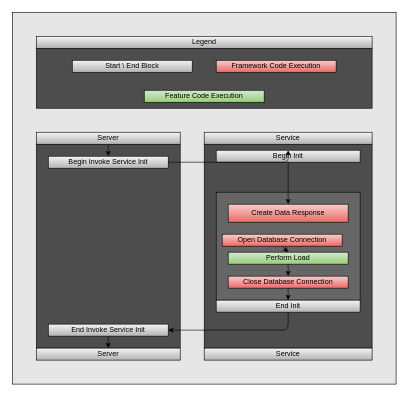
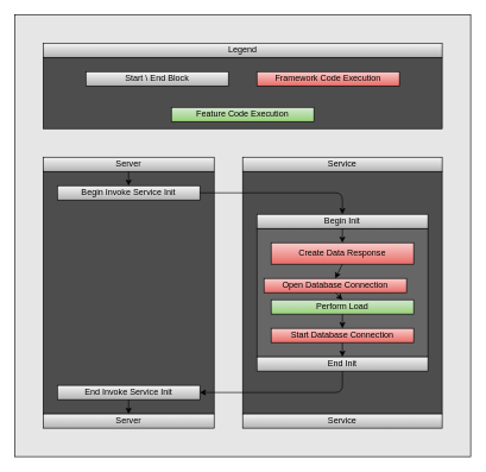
  <mxCell id="0" />
  <mxCell id="1" parent="0" />
  <mxCell id="2" value="" style="rounded=0;whiteSpace=wrap;html=1;fillColor=#E6E6E6;" parent="1" vertex="1"><mxGeometry x="20" y="20" width="640" height="620" as="geometry" /></mxCell>
  <mxCell id="3" value="" style="rounded=0;whiteSpace=wrap;html=1;fillColor=#4D4D4D;" parent="1" vertex="1"><mxGeometry x="60" y="80" width="560" height="100" as="geometry" /></mxCell>
  <mxCell id="4" value="Legend" style="rounded=0;whiteSpace=wrap;html=1;fillColor=#f5f5f5;gradientColor=#b3b3b3;" parent="1" vertex="1"><mxGeometry x="60" y="60" width="560" height="20" as="geometry" /></mxCell>
  <mxCell id="5" value="Start \ End Block" style="rounded=0;whiteSpace=wrap;html=1;fillColor=#f5f5f5;gradientColor=#b3b3b3;" parent="1" vertex="1"><mxGeometry x="120" y="100" width="200" height="20" as="geometry" /></mxCell>
  <mxCell id="6" value="Feature Code Execution" style="rounded=0;whiteSpace=wrap;html=1;fillColor=#d5e8d4;gradientColor=#97d077;" parent="1" vertex="1"><mxGeometry x="240" y="150" width="200" height="20" as="geometry" /></mxCell>
  <mxCell id="7" value="Framework Code Execution" style="rounded=0;whiteSpace=wrap;html=1;fillColor=#f8cecc;gradientColor=#ea6b66;" parent="1" vertex="1"><mxGeometry x="360" y="100" width="200" height="20" as="geometry" /></mxCell>
  <mxCell id="8" value="" style="rounded=0;whiteSpace=wrap;html=1;fillColor=#4D4D4D;" parent="1" vertex="1"><mxGeometry x="60" y="240" width="240" height="340" as="geometry" /></mxCell>
  <mxCell id="9" value="" style="rounded=0;whiteSpace=wrap;html=1;fillColor=#4D4D4D;" parent="1" vertex="1"><mxGeometry x="340" y="240" width="280" height="340" as="geometry" /></mxCell>
  <mxCell id="10" value="Service" style="rounded=0;whiteSpace=wrap;html=1;fillColor=#f5f5f5;gradientColor=#b3b3b3;" parent="1" vertex="1"><mxGeometry x="340" y="220" width="280" height="20" as="geometry" /></mxCell>
  <mxCell id="11" value="Service" style="rounded=0;whiteSpace=wrap;html=1;fillColor=#f5f5f5;gradientColor=#b3b3b3;" parent="1" vertex="1"><mxGeometry x="340" y="580" width="280" height="20" as="geometry" /></mxCell>
  <mxCell id="12" value="Server" style="rounded=0;whiteSpace=wrap;html=1;fillColor=#f5f5f5;gradientColor=#b3b3b3;" parent="1" vertex="1"><mxGeometry x="60" y="580" width="240" height="20" as="geometry" /></mxCell>
  <mxCell id="13" value="Server" style="rounded=0;whiteSpace=wrap;html=1;fillColor=#f5f5f5;gradientColor=#b3b3b3;" parent="1" vertex="1"><mxGeometry x="60" y="220" width="240" height="20" as="geometry" /></mxCell>
  <mxCell id="14" value="" style="rounded=0;whiteSpace=wrap;html=1;fillColor=#666666;" parent="1" vertex="1"><mxGeometry x="360" y="320" width="240" height="180" as="geometry" /></mxCell>
- <mxCell id="15" value="Begin Init" style="rounded=0;whiteSpace=wrap;html=1;fillColor=#f5f5f5;gradientColor=#b3b3b3;" parent="1" vertex="1"><mxGeometry x="360" y="250" width="240" height="20" as="geometry" /></mxCell>
+ <mxCell id="15" value="Begin Init" style="rounded=0;whiteSpace=wrap;html=1;fillColor=#f5f5f5;gradientColor=#b3b3b3;" parent="1" vertex="1"><mxGeometry x="360" y="300" width="240" height="20" as="geometry" /></mxCell>
  <mxCell id="16" value="End Init" style="rounded=0;whiteSpace=wrap;html=1;fillColor=#f5f5f5;gradientColor=#b3b3b3;" parent="1" vertex="1"><mxGeometry x="360" y="500" width="240" height="20" as="geometry" /></mxCell>
  <mxCell id="17" value="Begin Invoke Service Init" style="rounded=0;whiteSpace=wrap;html=1;fillColor=#f5f5f5;gradientColor=#b3b3b3;" parent="1" vertex="1"><mxGeometry x="80" y="260" width="200" height="20" as="geometry" /></mxCell>
  <mxCell id="18" value="End Invoke Service Init" style="rounded=0;whiteSpace=wrap;html=1;fillColor=#f5f5f5;gradientColor=#b3b3b3;" parent="1" vertex="1"><mxGeometry x="80" y="540" width="200" height="20" as="geometry" /></mxCell>
  <mxCell id="19" value="" style="endArrow=classic;html=1;exitX=0.5;exitY=1;exitDx=0;exitDy=0;entryX=0.5;entryY=0;entryDx=0;entryDy=0;" parent="1" source="13" target="17" edge="1"><mxGeometry width="50" height="50" relative="1" as="geometry"><mxPoint x="460" y="680" as="sourcePoint" /><mxPoint x="750" y="710" as="targetPoint" /></mxGeometry></mxCell>
  <mxCell id="20" value="" style="endArrow=classic;html=1;exitX=1;exitY=0.5;exitDx=0;exitDy=0;entryX=0.5;entryY=0;entryDx=0;entryDy=0;" parent="1" source="17" target="15" edge="1"><mxGeometry width="50" height="50" relative="1" as="geometry"><mxPoint x="700" y="760" as="sourcePoint" /><mxPoint x="750" y="710" as="targetPoint" /><Array as="points"><mxPoint x="480" y="270" /></Array></mxGeometry></mxCell>
  <mxCell id="21" value="" style="endArrow=classic;html=1;exitX=0.5;exitY=1;exitDx=0;exitDy=0;entryX=1;entryY=0.5;entryDx=0;entryDy=0;" parent="1" source="16" target="18" edge="1"><mxGeometry width="50" height="50" relative="1" as="geometry"><mxPoint x="680" y="1460" as="sourcePoint" /><mxPoint x="730" y="1410" as="targetPoint" /><Array as="points"><mxPoint x="480" y="550" /></Array></mxGeometry></mxCell>
  <mxCell id="22" value="" style="endArrow=classic;html=1;exitX=0.5;exitY=1;exitDx=0;exitDy=0;entryX=0.5;entryY=0;entryDx=0;entryDy=0;" parent="1" source="18" target="12" edge="1"><mxGeometry width="50" height="50" relative="1" as="geometry"><mxPoint x="680" y="1460" as="sourcePoint" /><mxPoint x="730" y="1410" as="targetPoint" /></mxGeometry></mxCell>
  <mxCell id="23" value="Perform Load" style="rounded=0;whiteSpace=wrap;html=1;fillColor=#d5e8d4;gradientColor=#97d077;" parent="1" vertex="1"><mxGeometry x="380" y="420" width="200" height="20" as="geometry" /></mxCell>
  <mxCell id="24" value="Open Database Connection" style="rounded=0;whiteSpace=wrap;html=1;fillColor=#f8cecc;gradientColor=#ea6b66;" parent="1" vertex="1"><mxGeometry x="370" y="390" width="200" height="20" as="geometry" /></mxCell>
- <mxCell id="25" value="Close Database Connection" style="rounded=0;whiteSpace=wrap;html=1;fillColor=#f8cecc;gradientColor=#ea6b66;" parent="1" vertex="1"><mxGeometry x="380" y="460" width="200" height="20" as="geometry" /></mxCell>
+ <mxCell id="25" value="Start Database Connection" style="rounded=0;whiteSpace=wrap;html=1;fillColor=#f8cecc;gradientColor=#ea6b66;" parent="1" vertex="1"><mxGeometry x="380" y="460" width="200" height="20" as="geometry" /></mxCell>
  <mxCell id="26" value="Create Data Response" style="rounded=0;whiteSpace=wrap;html=1;fillColor=#f8cecc;gradientColor=#ea6b66;" parent="1" vertex="1"><mxGeometry x="380" y="340" width="200" height="30" as="geometry" /></mxCell>
  <mxCell id="27" value="" style="endArrow=classic;html=1;exitX=0.5;exitY=1;exitDx=0;exitDy=0;entryX=0.5;entryY=0;entryDx=0;entryDy=0;" parent="1" source="15" target="26" edge="1"><mxGeometry width="50" height="50" relative="1" as="geometry"><mxPoint x="700" y="860" as="sourcePoint" /><mxPoint x="750" y="810" as="targetPoint" /></mxGeometry></mxCell>
+ <mxCell id="28" value="" style="endArrow=classic;html=1;exitX=0.5;exitY=1;exitDx=0;exitDy=0;entryX=0.5;entryY=0;entryDx=0;entryDy=0;" parent="1" source="26" target="24" edge="1"><mxGeometry width="50" height="50" relative="1" as="geometry"><mxPoint x="700" y="860" as="sourcePoint" /><mxPoint x="750" y="810" as="targetPoint" /></mxGeometry></mxCell>
  <mxCell id="29" value="" style="endArrow=classic;html=1;exitX=0.5;exitY=1;exitDx=0;exitDy=0;entryX=0.5;entryY=0;entryDx=0;entryDy=0;" parent="1" source="24" target="23" edge="1"><mxGeometry width="50" height="50" relative="1" as="geometry"><mxPoint x="700" y="860" as="sourcePoint" /><mxPoint x="750" y="810" as="targetPoint" /></mxGeometry></mxCell>
  <mxCell id="30" value="" style="endArrow=classic;html=1;exitX=0.5;exitY=1;exitDx=0;exitDy=0;entryX=0.5;entryY=0;entryDx=0;entryDy=0;" parent="1" source="25" target="16" edge="1"><mxGeometry width="50" height="50" relative="1" as="geometry"><mxPoint x="890" y="1360" as="sourcePoint" /><mxPoint x="940" y="1310" as="targetPoint" /></mxGeometry></mxCell>
  <mxCell id="31" value="" style="endArrow=classic;html=1;exitX=0.5;exitY=1;exitDx=0;exitDy=0;entryX=0.5;entryY=0;entryDx=0;entryDy=0;" parent="1" source="23" target="25" edge="1"><mxGeometry width="50" height="50" relative="1" as="geometry"><mxPoint x="1080" y="840" as="sourcePoint" /><mxPoint x="1130" y="910" as="targetPoint" /></mxGeometry></mxCell>
